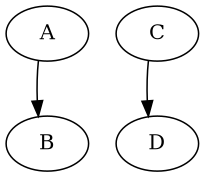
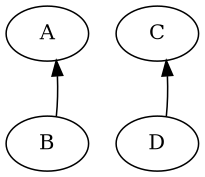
  strict digraph {
    edge [origin=unknown]
    A
    B
    C
    D
-   A -> B
-   C -> D
+   B -> A
+   D -> C
  }
